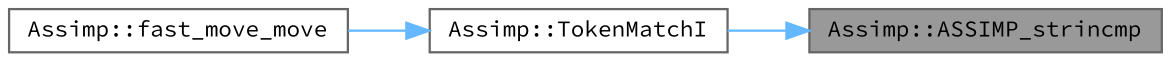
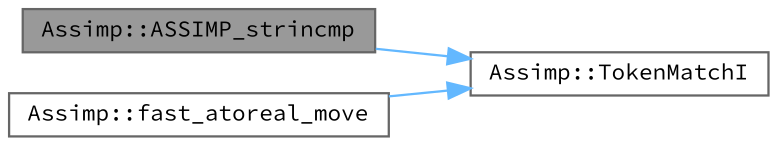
  digraph {
    fontname="Source Code Pro"
    rankdir=RL
    node [color=grey40 fillcolor=white fontname="Source Code Pro" fontsize=10 shape=box style=filled]
    edge [color=steelblue1 dir=back fontname="Source Code Pro" fontsize=10 labelfontname=Helvetica labelfontsize=10 style=solid]
    n1 [color=gray40 fillcolor=grey60 fontcolor=black height=0.2 label="Assimp::ASSIMP_strincmp" width=0.4]
    n2 [height=0.2 label="Assimp::TokenMatchI" width=0.4]
-   n3 [height=0.2 label="Assimp::fast_move_move" width=0.4]
-   n1 -> n2
+   n3 [height=0.2 label="Assimp::fast_atoreal_move" width=0.4]
+   n2 -> n1
    n2 -> n3
  }
